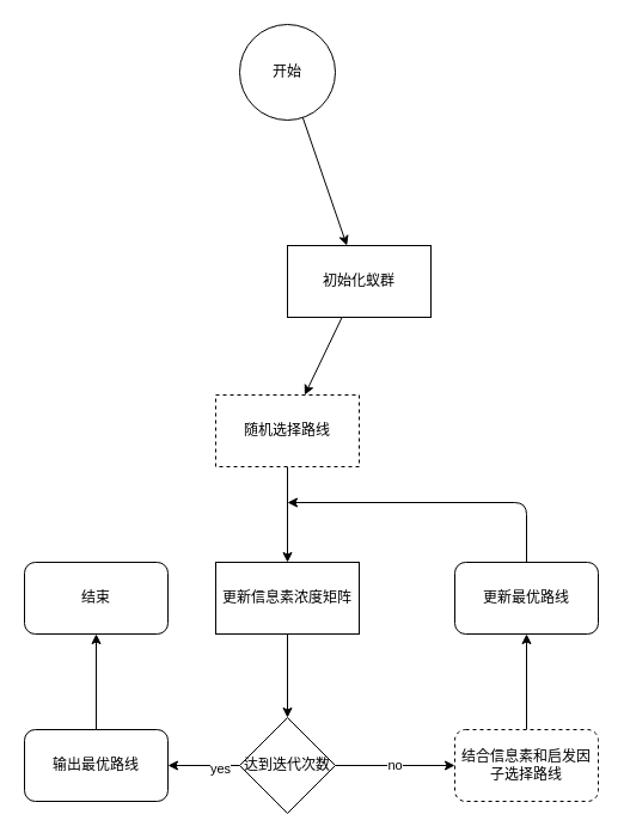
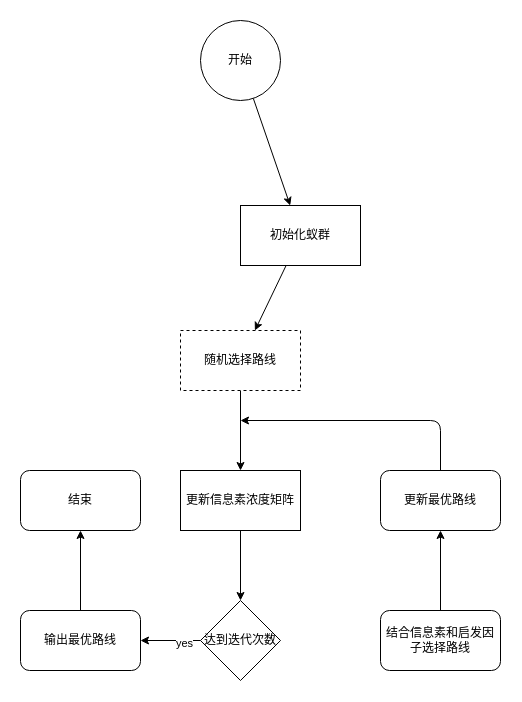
  <mxCell id="0" />
  <mxCell id="1" parent="0" />
  <mxCell id="2" value="" style="edgeStyle=none;html=1;" edge="1" parent="1" source="3" target="5"><mxGeometry relative="1" as="geometry" /></mxCell>
  <mxCell id="3" value="开始" style="ellipse;whiteSpace=wrap;html=1;" vertex="1" parent="1"><mxGeometry x="200" y="20" width="80" height="80" as="geometry" /></mxCell>
  <mxCell id="4" value="" style="edgeStyle=none;html=1;" edge="1" parent="1" source="5" target="7"><mxGeometry relative="1" as="geometry" /></mxCell>
  <mxCell id="5" value="初始化蚁群" style="whiteSpace=wrap;html=1;" vertex="1" parent="1"><mxGeometry x="240" y="205" width="120" height="60" as="geometry" /></mxCell>
  <mxCell id="6" value="" style="edgeStyle=none;html=1;" edge="1" parent="1" source="7" target="9"><mxGeometry relative="1" as="geometry" /></mxCell>
  <mxCell id="7" value="随机选择路线" style="whiteSpace=wrap;html=1;dashed=1;" vertex="1" parent="1"><mxGeometry x="180" y="330" width="120" height="60" as="geometry" /></mxCell>
  <mxCell id="8" value="" style="edgeStyle=none;html=1;" edge="1" parent="1" source="9" target="13"><mxGeometry relative="1" as="geometry" /></mxCell>
  <mxCell id="9" value="更新信息素浓度矩阵" style="whiteSpace=wrap;html=1;" vertex="1" parent="1"><mxGeometry x="180" y="470" width="120" height="60" as="geometry" /></mxCell>
- <mxCell id="10" value="no" style="edgeStyle=none;html=1;" edge="1" parent="1" source="13" target="15"><mxGeometry relative="1" as="geometry" /></mxCell>
  <mxCell id="11" value="" style="edgeStyle=none;html=1;" edge="1" parent="1" source="13" target="17"><mxGeometry relative="1" as="geometry" /></mxCell>
  <mxCell id="12" value="yes" style="edgeLabel;html=1;align=center;verticalAlign=middle;resizable=0;points=[];" vertex="1" connectable="0" parent="11"><mxGeometry x="-0.433" y="2" relative="1" as="geometry"><mxPoint as="offset" /></mxGeometry></mxCell>
  <mxCell id="13" value="达到迭代次数" style="rhombus;whiteSpace=wrap;html=1;" vertex="1" parent="1"><mxGeometry x="200" y="600" width="80" height="80" as="geometry" /></mxCell>
  <mxCell id="14" value="" style="edgeStyle=none;html=1;" edge="1" parent="1" source="15" target="20"><mxGeometry relative="1" as="geometry" /></mxCell>
- <mxCell id="15" value="结合信息素和启发因子选择路线" style="rounded=1;whiteSpace=wrap;html=1;dashed=1;" vertex="1" parent="1"><mxGeometry x="380" y="610" width="120" height="60" as="geometry" /></mxCell>
+ <mxCell id="15" value="结合信息素和启发因子选择路线" style="rounded=1;whiteSpace=wrap;html=1;" vertex="1" parent="1"><mxGeometry x="380" y="610" width="120" height="60" as="geometry" /></mxCell>
  <mxCell id="16" value="" style="edgeStyle=none;html=1;" edge="1" parent="1" source="17" target="18"><mxGeometry relative="1" as="geometry" /></mxCell>
  <mxCell id="17" value="输出最优路线" style="rounded=1;whiteSpace=wrap;html=1;" vertex="1" parent="1"><mxGeometry x="20" y="610" width="120" height="60" as="geometry" /></mxCell>
  <mxCell id="18" value="结束" style="rounded=1;whiteSpace=wrap;html=1;" vertex="1" parent="1"><mxGeometry x="20" y="470" width="120" height="60" as="geometry" /></mxCell>
  <mxCell id="19" style="edgeStyle=none;html=1;" edge="1" parent="1" source="20"><mxGeometry relative="1" as="geometry"><mxPoint x="240" y="420" as="targetPoint" /><Array as="points"><mxPoint x="440" y="420" /></Array></mxGeometry></mxCell>
  <mxCell id="20" value="更新最优路线" style="whiteSpace=wrap;html=1;rounded=1;" vertex="1" parent="1"><mxGeometry x="380" y="470" width="120" height="60" as="geometry" /></mxCell>
